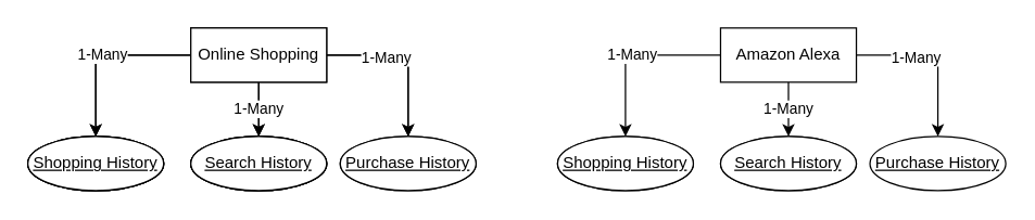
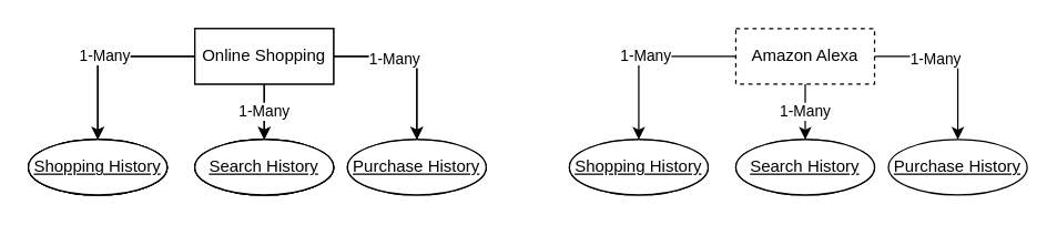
  <mxCell id="0" />
  <mxCell id="1" parent="0" />
  <mxCell id="2" value="1-Many" style="edgeStyle=orthogonalEdgeStyle;rounded=0;orthogonalLoop=1;jettySize=auto;html=1;exitX=0.5;exitY=1;exitDx=0;exitDy=0;entryX=0.5;entryY=0;entryDx=0;entryDy=0;" edge="1" parent="1" source="6" target="10"><mxGeometry relative="1" as="geometry" /></mxCell>
  <mxCell id="3" value="1-Many" style="edgeStyle=orthogonalEdgeStyle;rounded=0;orthogonalLoop=1;jettySize=auto;html=1;exitX=0;exitY=0.5;exitDx=0;exitDy=0;entryX=0.5;entryY=0;entryDx=0;entryDy=0;" edge="1" parent="1" source="6" target="8"><mxGeometry relative="1" as="geometry" /></mxCell>
  <mxCell id="4" style="edgeStyle=orthogonalEdgeStyle;rounded=0;orthogonalLoop=1;jettySize=auto;html=1;exitX=1;exitY=0.5;exitDx=0;exitDy=0;entryX=0.5;entryY=0;entryDx=0;entryDy=0;" edge="1" parent="1" source="6" target="11"><mxGeometry relative="1" as="geometry" /></mxCell>
  <mxCell id="5" value="1-Many" style="edgeLabel;html=1;align=center;verticalAlign=middle;resizable=0;points=[];" vertex="1" connectable="0" parent="4"><mxGeometry x="-0.283" y="-1" relative="1" as="geometry"><mxPoint as="offset" /></mxGeometry></mxCell>
  <mxCell id="6" value="Online Shopping" style="whiteSpace=wrap;html=1;align=center;" vertex="1" parent="1"><mxGeometry x="140" y="20" width="100" height="40" as="geometry" /></mxCell>
  <mxCell id="7" value="Attribute" style="ellipse;whiteSpace=wrap;html=1;align=center;fontStyle=4;" vertex="1" parent="1"><mxGeometry x="20" y="100" width="100" height="40" as="geometry" /></mxCell>
  <mxCell id="8" value="Shopping History" style="ellipse;whiteSpace=wrap;html=1;align=center;fontStyle=4;" vertex="1" parent="1"><mxGeometry x="20" y="100" width="100" height="40" as="geometry" /></mxCell>
  <mxCell id="9" value="Attribute" style="ellipse;whiteSpace=wrap;html=1;align=center;fontStyle=4;" vertex="1" parent="1"><mxGeometry x="140" y="100" width="100" height="40" as="geometry" /></mxCell>
  <mxCell id="10" value="Search History" style="ellipse;whiteSpace=wrap;html=1;align=center;fontStyle=4;" vertex="1" parent="1"><mxGeometry x="140" y="100" width="100" height="40" as="geometry" /></mxCell>
  <mxCell id="11" value="Purchase History" style="ellipse;whiteSpace=wrap;html=1;align=center;fontStyle=4;" vertex="1" parent="1"><mxGeometry x="250" y="100" width="100" height="40" as="geometry" /></mxCell>
  <mxCell id="12" value="1-Many" style="edgeStyle=orthogonalEdgeStyle;rounded=0;orthogonalLoop=1;jettySize=auto;html=1;exitX=0.5;exitY=1;exitDx=0;exitDy=0;entryX=0.5;entryY=0;entryDx=0;entryDy=0;" edge="1" parent="1" source="16" target="20"><mxGeometry relative="1" as="geometry" /></mxCell>
  <mxCell id="13" value="1-Many" style="edgeStyle=orthogonalEdgeStyle;rounded=0;orthogonalLoop=1;jettySize=auto;html=1;exitX=0;exitY=0.5;exitDx=0;exitDy=0;entryX=0.5;entryY=0;entryDx=0;entryDy=0;" edge="1" parent="1" source="16" target="18"><mxGeometry relative="1" as="geometry" /></mxCell>
  <mxCell id="14" style="edgeStyle=orthogonalEdgeStyle;rounded=0;orthogonalLoop=1;jettySize=auto;html=1;exitX=1;exitY=0.5;exitDx=0;exitDy=0;entryX=0.5;entryY=0;entryDx=0;entryDy=0;" edge="1" parent="1" source="16" target="21"><mxGeometry relative="1" as="geometry" /></mxCell>
  <mxCell id="15" value="1-Many" style="edgeLabel;html=1;align=center;verticalAlign=middle;resizable=0;points=[];" vertex="1" connectable="0" parent="14"><mxGeometry x="-0.283" y="-1" relative="1" as="geometry"><mxPoint as="offset" /></mxGeometry></mxCell>
  <mxCell id="16" value="Online Shopping" style="whiteSpace=wrap;html=1;align=center;" vertex="1" parent="1"><mxGeometry x="140" y="20" width="100" height="40" as="geometry" /></mxCell>
  <mxCell id="17" value="Attribute" style="ellipse;whiteSpace=wrap;html=1;align=center;fontStyle=4;" vertex="1" parent="1"><mxGeometry x="20" y="100" width="100" height="40" as="geometry" /></mxCell>
  <mxCell id="18" value="Shopping History" style="ellipse;whiteSpace=wrap;html=1;align=center;fontStyle=4;" vertex="1" parent="1"><mxGeometry x="20" y="100" width="100" height="40" as="geometry" /></mxCell>
  <mxCell id="19" value="Attribute" style="ellipse;whiteSpace=wrap;html=1;align=center;fontStyle=4;" vertex="1" parent="1"><mxGeometry x="140" y="100" width="100" height="40" as="geometry" /></mxCell>
  <mxCell id="20" value="Search History" style="ellipse;whiteSpace=wrap;html=1;align=center;fontStyle=4;" vertex="1" parent="1"><mxGeometry x="140" y="100" width="100" height="40" as="geometry" /></mxCell>
  <mxCell id="21" value="Purchase History" style="ellipse;whiteSpace=wrap;html=1;align=center;fontStyle=4;" vertex="1" parent="1"><mxGeometry x="250" y="100" width="100" height="40" as="geometry" /></mxCell>
  <mxCell id="22" value="1-Many" style="edgeStyle=orthogonalEdgeStyle;rounded=0;orthogonalLoop=1;jettySize=auto;html=1;exitX=0.5;exitY=1;exitDx=0;exitDy=0;entryX=0.5;entryY=0;entryDx=0;entryDy=0;" edge="1" parent="1" source="26" target="30"><mxGeometry relative="1" as="geometry" /></mxCell>
  <mxCell id="23" value="1-Many" style="edgeStyle=orthogonalEdgeStyle;rounded=0;orthogonalLoop=1;jettySize=auto;html=1;exitX=0;exitY=0.5;exitDx=0;exitDy=0;entryX=0.5;entryY=0;entryDx=0;entryDy=0;" edge="1" parent="1" source="26" target="28"><mxGeometry relative="1" as="geometry" /></mxCell>
  <mxCell id="24" style="edgeStyle=orthogonalEdgeStyle;rounded=0;orthogonalLoop=1;jettySize=auto;html=1;exitX=1;exitY=0.5;exitDx=0;exitDy=0;entryX=0.5;entryY=0;entryDx=0;entryDy=0;" edge="1" parent="1" source="26" target="31"><mxGeometry relative="1" as="geometry" /></mxCell>
  <mxCell id="25" value="1-Many" style="edgeLabel;html=1;align=center;verticalAlign=middle;resizable=0;points=[];" vertex="1" connectable="0" parent="24"><mxGeometry x="-0.283" y="-1" relative="1" as="geometry"><mxPoint as="offset" /></mxGeometry></mxCell>
- <mxCell id="26" value="Amazon Alexa" style="whiteSpace=wrap;html=1;align=center;" vertex="1" parent="1"><mxGeometry x="530" y="20" width="100" height="40" as="geometry" /></mxCell>
+ <mxCell id="26" value="Amazon Alexa" style="whiteSpace=wrap;html=1;align=center;dashed=1;" vertex="1" parent="1"><mxGeometry x="530" y="20" width="100" height="40" as="geometry" /></mxCell>
  <mxCell id="27" value="Attribute" style="ellipse;whiteSpace=wrap;html=1;align=center;fontStyle=4;" vertex="1" parent="1"><mxGeometry x="410" y="100" width="100" height="40" as="geometry" /></mxCell>
  <mxCell id="28" value="Shopping History" style="ellipse;whiteSpace=wrap;html=1;align=center;fontStyle=4;" vertex="1" parent="1"><mxGeometry x="410" y="100" width="100" height="40" as="geometry" /></mxCell>
  <mxCell id="29" value="Attribute" style="ellipse;whiteSpace=wrap;html=1;align=center;fontStyle=4;" vertex="1" parent="1"><mxGeometry x="530" y="100" width="100" height="40" as="geometry" /></mxCell>
  <mxCell id="30" value="Search History" style="ellipse;whiteSpace=wrap;html=1;align=center;fontStyle=4;" vertex="1" parent="1"><mxGeometry x="530" y="100" width="100" height="40" as="geometry" /></mxCell>
  <mxCell id="31" value="Purchase History" style="ellipse;whiteSpace=wrap;html=1;align=center;fontStyle=4;" vertex="1" parent="1"><mxGeometry x="640" y="100" width="100" height="40" as="geometry" /></mxCell>
